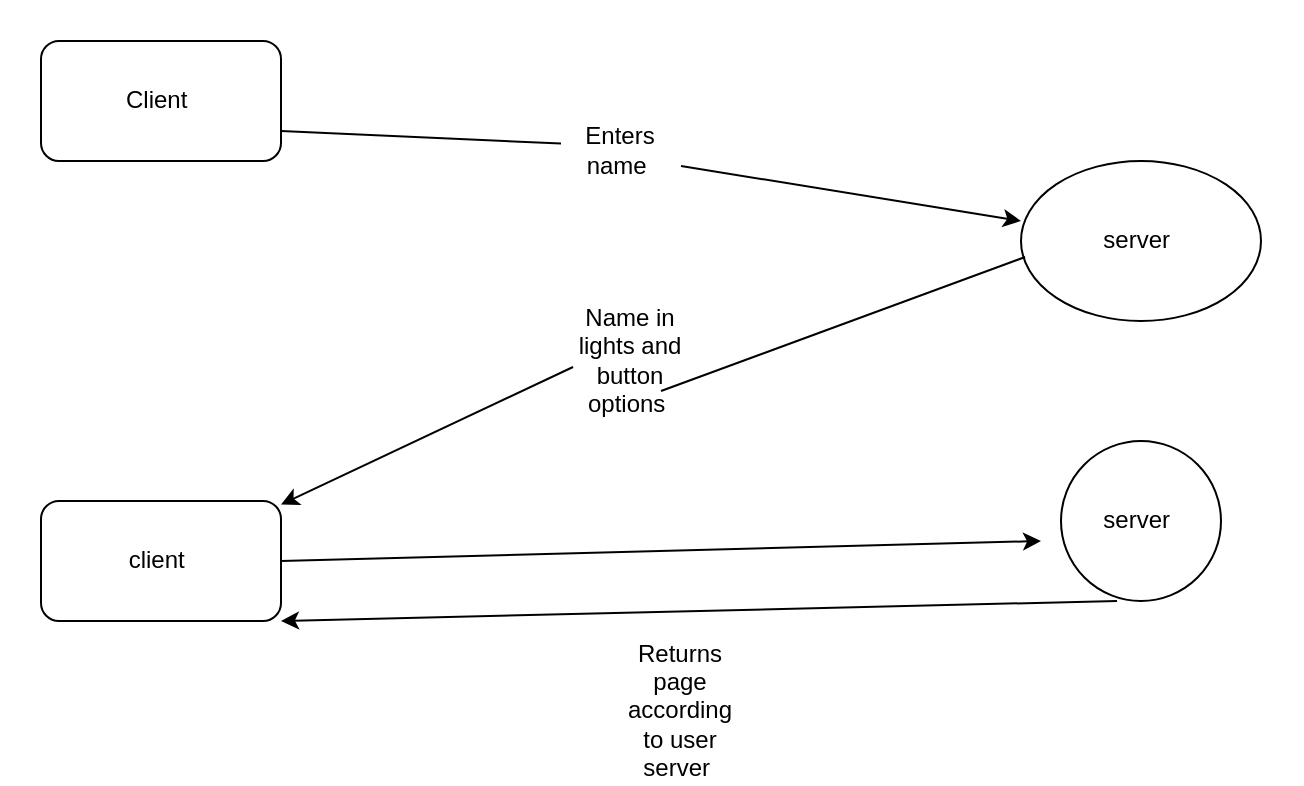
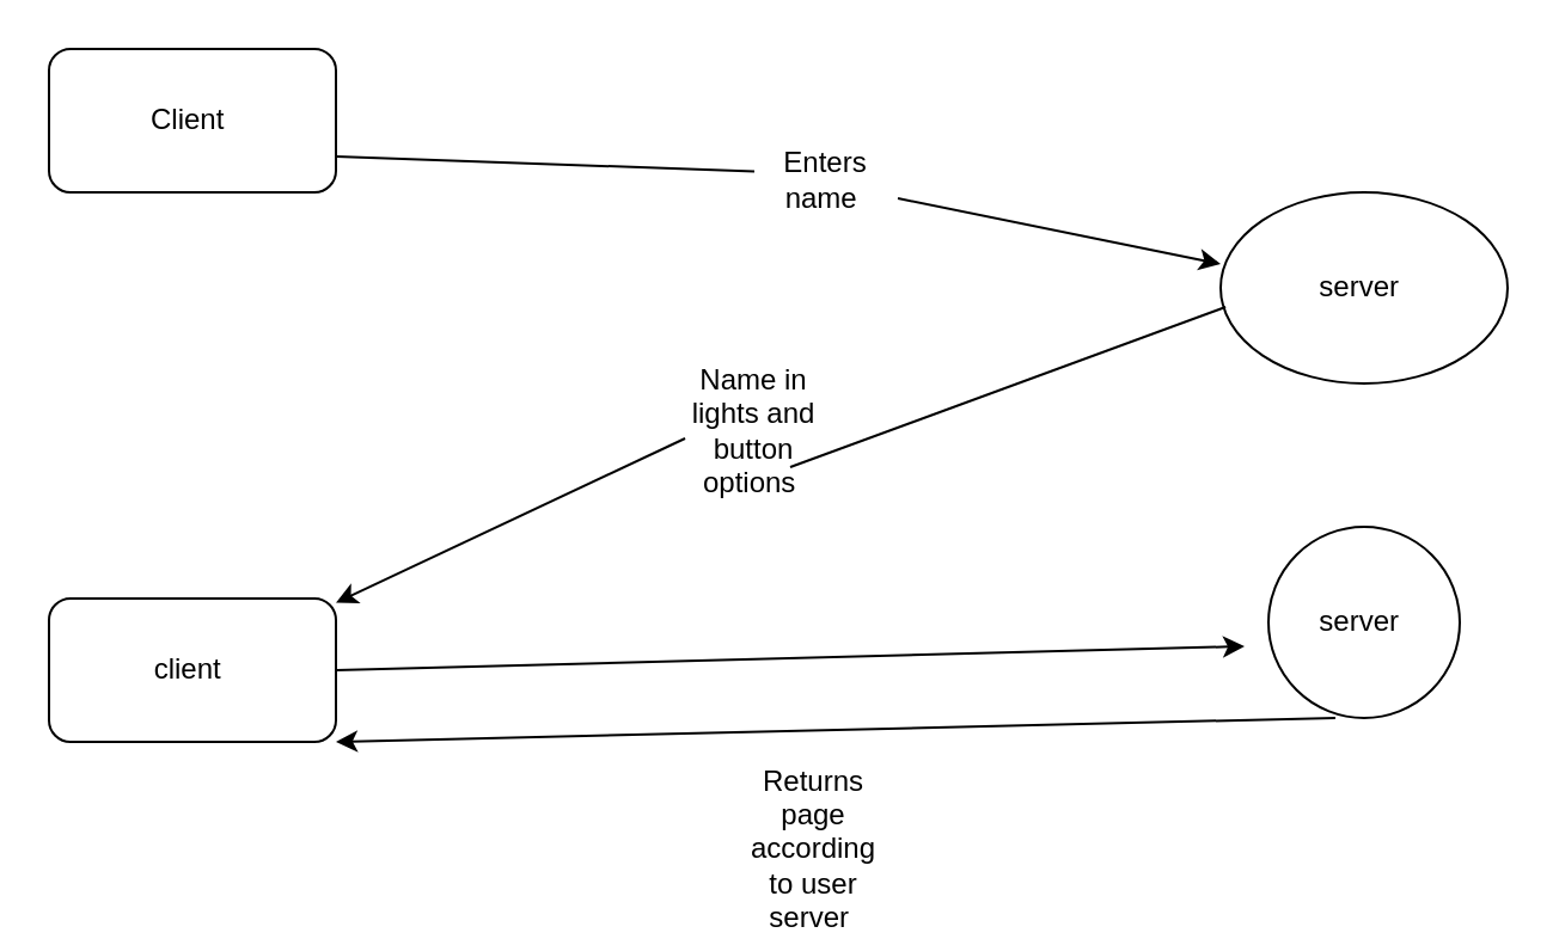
  <mxCell id="0" />
  <mxCell id="1" parent="0" />
  <mxCell id="2" value="Client&amp;nbsp;" style="rounded=1;whiteSpace=wrap;html=1;" vertex="1" parent="1"><mxGeometry x="20" y="20" width="120" height="60" as="geometry" /></mxCell>
  <mxCell id="3" value="server&amp;nbsp;" style="ellipse;whiteSpace=wrap;html=1;" vertex="1" parent="1"><mxGeometry x="510" y="80" width="120" height="80" as="geometry" /></mxCell>
  <mxCell id="4" value="" style="endArrow=classic;html=1;rounded=0;exitX=1;exitY=0.75;exitDx=0;exitDy=0;entryX=0;entryY=0.375;entryDx=0;entryDy=0;entryPerimeter=0;startArrow=none;" edge="1" parent="1" source="5" target="3"><mxGeometry width="50" height="50" relative="1" as="geometry"><mxPoint x="330" y="320" as="sourcePoint" /><mxPoint x="380" y="270" as="targetPoint" /></mxGeometry></mxCell>
- <mxCell id="5" value="Enters name&amp;nbsp;" style="text;html=1;strokeColor=none;fillColor=none;align=center;verticalAlign=middle;whiteSpace=wrap;rounded=0;" vertex="1" parent="1"><mxGeometry x="280" y="60" width="60" height="30" as="geometry" /></mxCell>
+ <mxCell id="5" value="Enters name&amp;nbsp;" style="text;html=1;strokeColor=none;fillColor=none;align=center;verticalAlign=middle;whiteSpace=wrap;rounded=0;" vertex="1" parent="1"><mxGeometry x="315" y="60" width="60" height="30" as="geometry" /></mxCell>
  <mxCell id="6" value="" style="endArrow=none;html=1;rounded=0;exitX=1;exitY=0.75;exitDx=0;exitDy=0;entryX=0;entryY=0.375;entryDx=0;entryDy=0;entryPerimeter=0;" edge="1" parent="1" source="2" target="5"><mxGeometry width="50" height="50" relative="1" as="geometry"><mxPoint x="140" y="65" as="sourcePoint" /><mxPoint x="510" y="110" as="targetPoint" /></mxGeometry></mxCell>
  <mxCell id="7" value="" style="endArrow=classic;html=1;rounded=0;exitX=0.017;exitY=0.6;exitDx=0;exitDy=0;exitPerimeter=0;startArrow=none;" edge="1" parent="1" source="8" target="11"><mxGeometry width="50" height="50" relative="1" as="geometry"><mxPoint x="330" y="310" as="sourcePoint" /><mxPoint x="110" y="230" as="targetPoint" /><Array as="points" /></mxGeometry></mxCell>
  <mxCell id="8" value="Name in lights and button options&amp;nbsp;" style="text;html=1;strokeColor=none;fillColor=none;align=center;verticalAlign=middle;whiteSpace=wrap;rounded=0;" vertex="1" parent="1"><mxGeometry x="285" y="165" width="60" height="30" as="geometry" /></mxCell>
  <mxCell id="9" value="" style="endArrow=none;html=1;rounded=0;exitX=0.017;exitY=0.6;exitDx=0;exitDy=0;exitPerimeter=0;entryX=0.75;entryY=1;entryDx=0;entryDy=0;" edge="1" parent="1" source="3" target="8"><mxGeometry width="50" height="50" relative="1" as="geometry"><mxPoint x="512.04" y="128" as="sourcePoint" /><mxPoint x="110" y="80" as="targetPoint" /><Array as="points" /></mxGeometry></mxCell>
  <mxCell id="10" value="server&amp;nbsp;" style="ellipse;whiteSpace=wrap;html=1;aspect=fixed;" vertex="1" parent="1"><mxGeometry x="530" y="220" width="80" height="80" as="geometry" /></mxCell>
  <mxCell id="11" value="client&amp;nbsp;" style="rounded=1;whiteSpace=wrap;html=1;" vertex="1" parent="1"><mxGeometry x="20" y="250" width="120" height="60" as="geometry" /></mxCell>
  <mxCell id="12" value="" style="endArrow=classic;html=1;rounded=0;exitX=1;exitY=0.5;exitDx=0;exitDy=0;" edge="1" parent="1" source="11"><mxGeometry width="50" height="50" relative="1" as="geometry"><mxPoint x="390" y="310" as="sourcePoint" /><mxPoint x="520" y="270" as="targetPoint" /></mxGeometry></mxCell>
  <mxCell id="13" value="" style="endArrow=classic;html=1;rounded=0;exitX=0.35;exitY=1;exitDx=0;exitDy=0;exitPerimeter=0;entryX=1;entryY=1;entryDx=0;entryDy=0;" edge="1" parent="1" source="10" target="11"><mxGeometry width="50" height="50" relative="1" as="geometry"><mxPoint x="350" y="280" as="sourcePoint" /><mxPoint x="400" y="230" as="targetPoint" /></mxGeometry></mxCell>
  <mxCell id="14" value="Returns page according to user server&amp;nbsp;" style="text;html=1;strokeColor=none;fillColor=none;align=center;verticalAlign=middle;whiteSpace=wrap;rounded=0;" vertex="1" parent="1"><mxGeometry x="310" y="340" width="60" height="30" as="geometry" /></mxCell>
